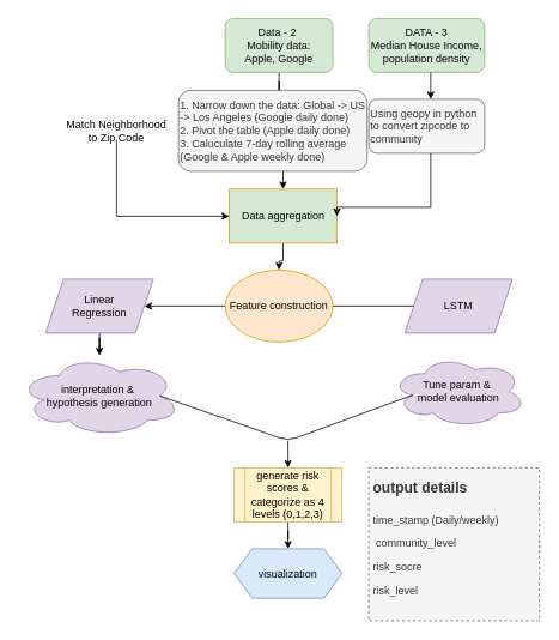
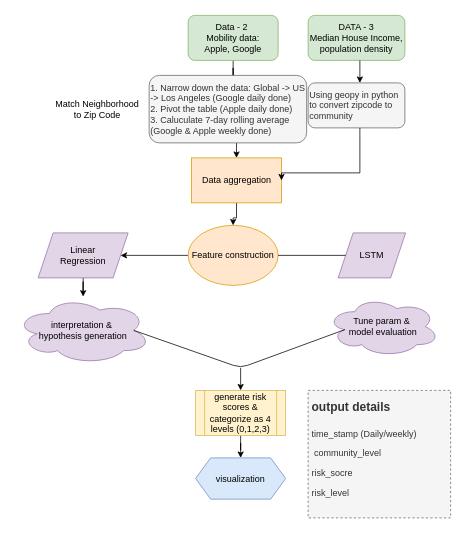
  <mxCell id="0" />
  <mxCell id="1" parent="0" />
  <mxCell id="2" value="" style="edgeStyle=orthogonalEdgeStyle;rounded=0;orthogonalLoop=1;jettySize=auto;html=1;" parent="1" source="3" target="8" edge="1"><mxGeometry relative="1" as="geometry" /></mxCell>
  <mxCell id="3" value="Data - 2&amp;nbsp;&lt;br&gt;Mobility data: &lt;br&gt;Apple, Google" style="rounded=1;whiteSpace=wrap;html=1;fillColor=#d5e8d4;strokeColor=#82b366;" parent="1" vertex="1"><mxGeometry x="250" y="20" width="120" height="60" as="geometry" /></mxCell>
  <mxCell id="4" value="DATA - 3&lt;br&gt;Median House Income, population density" style="rounded=1;whiteSpace=wrap;html=1;fillColor=#d5e8d4;strokeColor=#82b366;" parent="1" vertex="1"><mxGeometry x="410" y="20" width="129" height="60" as="geometry" /></mxCell>
- <mxCell id="5" style="edgeStyle=orthogonalEdgeStyle;rounded=0;orthogonalLoop=1;jettySize=auto;html=1;exitX=0.5;exitY=1;exitDx=0;exitDy=0;entryX=0;entryY=0.5;entryDx=0;entryDy=0;" parent="1" source="6" target="10" edge="1"><mxGeometry relative="1" as="geometry" /></mxCell>
  <mxCell id="6" value="Match Neighborhood to Zip Code" style="text;html=1;strokeColor=none;fillColor=none;align=center;verticalAlign=middle;whiteSpace=wrap;rounded=0;" parent="1" vertex="1"><mxGeometry x="69" y="135" width="120" height="20" as="geometry" /></mxCell>
  <mxCell id="7" value="" style="edgeStyle=orthogonalEdgeStyle;rounded=0;orthogonalLoop=1;jettySize=auto;html=1;" parent="1" source="8" target="10" edge="1"><mxGeometry relative="1" as="geometry" /></mxCell>
  <mxCell id="8" value="Repeatedly Padding" style="text;html=1;strokeColor=none;fillColor=none;align=center;verticalAlign=middle;whiteSpace=wrap;rounded=0;" parent="1" vertex="1"><mxGeometry x="250" y="110" width="120" height="20" as="geometry" /></mxCell>
  <mxCell id="9" value="" style="edgeStyle=orthogonalEdgeStyle;rounded=0;orthogonalLoop=1;jettySize=auto;html=1;" parent="1" source="10" target="12" edge="1"><mxGeometry relative="1" as="geometry" /></mxCell>
- <mxCell id="10" value="Data aggregation" style="rounded=0;whiteSpace=wrap;html=1;fillColor=#d5e8d4;strokeColor=#d79b00;" parent="1" vertex="1"><mxGeometry x="254.5" y="210" width="120" height="60" as="geometry" /></mxCell>
+ <mxCell id="10" value="Data aggregation" style="rounded=0;whiteSpace=wrap;html=1;fillColor=#ffe6cc;strokeColor=#d79b00;" parent="1" vertex="1"><mxGeometry x="254.5" y="210" width="120" height="60" as="geometry" /></mxCell>
  <mxCell id="11" value="" style="edgeStyle=orthogonalEdgeStyle;rounded=0;orthogonalLoop=1;jettySize=auto;html=1;" parent="1" source="12" target="14" edge="1"><mxGeometry relative="1" as="geometry" /></mxCell>
  <mxCell id="12" value="Feature construction" style="ellipse;whiteSpace=wrap;html=1;rounded=0;fillColor=#ffe6cc;strokeColor=#d79b00;" parent="1" vertex="1"><mxGeometry x="250" y="300" width="120" height="80" as="geometry" /></mxCell>
  <mxCell id="13" value="" style="edgeStyle=orthogonalEdgeStyle;rounded=0;orthogonalLoop=1;jettySize=auto;html=1;" parent="1" source="14" target="17" edge="1"><mxGeometry relative="1" as="geometry" /></mxCell>
  <mxCell id="14" value="Linear &lt;br&gt;Regression" style="shape=parallelogram;perimeter=parallelogramPerimeter;whiteSpace=wrap;html=1;fixedSize=1;rounded=0;fillColor=#e1d5e7;strokeColor=#9673a6;" parent="1" vertex="1"><mxGeometry x="50" y="310" width="120" height="60" as="geometry" /></mxCell>
- <mxCell id="15" value="LSTM" style="shape=parallelogram;perimeter=parallelogramPerimeter;whiteSpace=wrap;html=1;fixedSize=1;rounded=0;fillColor=#e1d5e7;strokeColor=#9673a6;" parent="1" vertex="1"><mxGeometry x="450" y="310" width="120" height="60" as="geometry" /></mxCell>
+ <mxCell id="15" value="LSTM" style="shape=parallelogram;perimeter=parallelogramPerimeter;whiteSpace=wrap;html=1;fixedSize=1;rounded=0;fillColor=#e1d5e7;strokeColor=#9673a6;" parent="1" vertex="1"><mxGeometry x="450" y="310" width="90" height="60" as="geometry" /></mxCell>
  <mxCell id="16" value="" style="endArrow=none;html=1;entryX=0;entryY=0.5;entryDx=0;entryDy=0;exitX=1;exitY=0.5;exitDx=0;exitDy=0;" parent="1" source="12" target="15" edge="1"><mxGeometry width="50" height="50" relative="1" as="geometry"><mxPoint x="360" y="270" as="sourcePoint" /><mxPoint x="410" y="220" as="targetPoint" /></mxGeometry></mxCell>
  <mxCell id="17" value="interpretation &amp;amp;&amp;nbsp;&lt;br&gt;hypothesis generation" style="ellipse;shape=cloud;whiteSpace=wrap;html=1;rounded=0;fillColor=#e1d5e7;strokeColor=#9673a6;" parent="1" vertex="1"><mxGeometry x="20" y="395" width="180" height="90" as="geometry" /></mxCell>
  <mxCell id="18" value="Tune param &amp;amp;&amp;nbsp;&lt;br&gt;model evaluation" style="ellipse;shape=cloud;whiteSpace=wrap;html=1;rounded=0;fillColor=#e1d5e7;strokeColor=#9673a6;" parent="1" vertex="1"><mxGeometry x="435" y="395" width="150" height="80" as="geometry" /></mxCell>
  <mxCell id="19" value="" style="endArrow=none;html=1;entryX=0.16;entryY=0.55;entryDx=0;entryDy=0;entryPerimeter=0;exitX=0.875;exitY=0.5;exitDx=0;exitDy=0;exitPerimeter=0;" parent="1" source="17" target="18" edge="1"><mxGeometry width="50" height="50" relative="1" as="geometry"><mxPoint x="360" y="420" as="sourcePoint" /><mxPoint x="410" y="370" as="targetPoint" /><Array as="points"><mxPoint x="320" y="490" /></Array></mxGeometry></mxCell>
  <mxCell id="20" value="" style="edgeStyle=orthogonalEdgeStyle;rounded=0;orthogonalLoop=1;jettySize=auto;html=1;" parent="1" source="21" target="23" edge="1"><mxGeometry relative="1" as="geometry" /></mxCell>
  <mxCell id="21" value="generate risk scores &amp;amp; categorize as 4 levels (0,1,2,3)" style="shape=process;whiteSpace=wrap;html=1;backgroundOutline=1;fillColor=#fff2cc;strokeColor=#d6b656;" parent="1" vertex="1"><mxGeometry x="260" y="520" width="120" height="60" as="geometry" /></mxCell>
  <mxCell id="22" value="" style="endArrow=classic;html=1;entryX=0.5;entryY=0;entryDx=0;entryDy=0;" parent="1" target="21" edge="1"><mxGeometry width="50" height="50" relative="1" as="geometry"><mxPoint x="320" y="490" as="sourcePoint" /><mxPoint x="351" y="540" as="targetPoint" /></mxGeometry></mxCell>
  <mxCell id="23" value="visualization" style="shape=hexagon;perimeter=hexagonPerimeter2;whiteSpace=wrap;html=1;fixedSize=1;fillColor=#dae8fc;strokeColor=#6c8ebf;" parent="1" vertex="1"><mxGeometry x="260" y="610" width="120" height="55" as="geometry" /></mxCell>
  <mxCell id="24" value="&lt;h1&gt;&lt;font style=&quot;font-size: 16px&quot;&gt;output details&lt;/font&gt;&lt;/h1&gt;&lt;p&gt;time_stamp (Daily/weekly)&lt;/p&gt;&lt;p&gt;&lt;span&gt;&amp;nbsp;community_level&lt;/span&gt;&lt;/p&gt;&lt;p&gt;&lt;span&gt;risk_socre&lt;/span&gt;&lt;/p&gt;&lt;p&gt;&lt;span&gt;risk_level&lt;/span&gt;&lt;/p&gt;&lt;div&gt;&lt;br&gt;&lt;/div&gt;" style="text;html=1;spacing=5;spacingTop=-20;whiteSpace=wrap;overflow=hidden;rounded=0;fillColor=#f5f5f5;strokeColor=#666666;fontColor=#333333;dashed=1;" parent="1" vertex="1"><mxGeometry x="410" y="520" width="190" height="170" as="geometry" /></mxCell>
  <mxCell id="25" value="Using geopy in python to convert zipcode to community&amp;nbsp;" style="rounded=1;whiteSpace=wrap;html=1;align=left;fillColor=#f5f5f5;strokeColor=#666666;fontColor=#333333;" parent="1" vertex="1"><mxGeometry x="410" y="110" width="129" height="60" as="geometry" /></mxCell>
  <mxCell id="26" value="" style="edgeStyle=orthogonalEdgeStyle;rounded=0;orthogonalLoop=1;jettySize=auto;html=1;" parent="1" edge="1"><mxGeometry relative="1" as="geometry"><mxPoint x="479" y="80" as="sourcePoint" /><mxPoint x="479" y="110" as="targetPoint" /></mxGeometry></mxCell>
  <mxCell id="27" value="" style="edgeStyle=orthogonalEdgeStyle;rounded=0;orthogonalLoop=1;jettySize=auto;html=1;entryX=1;entryY=0.5;entryDx=0;entryDy=0;" parent="1" target="10" edge="1"><mxGeometry relative="1" as="geometry"><mxPoint x="479" y="170" as="sourcePoint" /><mxPoint x="479" y="210" as="targetPoint" /><Array as="points"><mxPoint x="479" y="230" /><mxPoint x="375" y="230" /></Array></mxGeometry></mxCell>
  <mxCell id="28" value="1. Narrow down the data: Global -&amp;gt; US -&amp;gt; Los Angeles (Google daily done)&lt;br&gt;2. Pivot the table (Apple daily done)&lt;br&gt;3. Caluculate 7-day rolling average (Google &amp;amp; Apple weekly done)&lt;br&gt;" style="rounded=1;whiteSpace=wrap;html=1;align=left;fillColor=#f5f5f5;strokeColor=#666666;fontColor=#333333;" vertex="1" parent="1"><mxGeometry x="198" y="100" width="210" height="90" as="geometry" /></mxCell>
